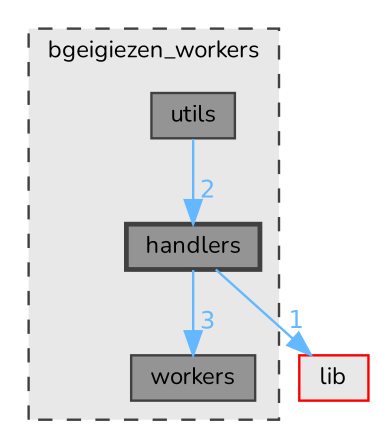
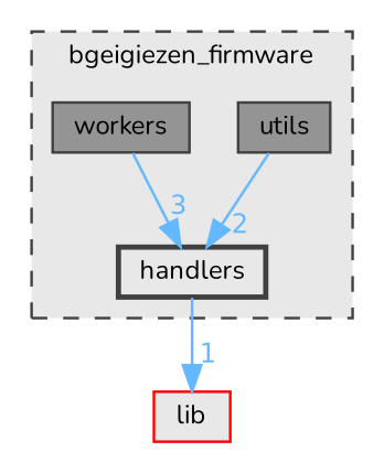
  digraph {
    compound=true
    fontname=Nunito
    node [color=grey25 fillcolor="#949494" fontname=Nunito fontsize=10 shape=box style=filled]
    edge [color=steelblue1 fontcolor=steelblue1 fontname=Nunito fontsize=10 labeldistance=1.5 labelfontname=Helvetica labelfontsize=10]
    n1 [height=0.2 label=utils width=0.4]
    n2 [height=0.2 label=workers width=0.4]
-   n3 [height=0.2 label=handlers style="filled,bold" width=0.4]
+   n3 [fillcolor="#e8e8e8" height=0.2 label=handlers style="filled,bold" width=0.4]
    n4 [color=red fillcolor="#e8e8e8" height=0.2 label=lib width=0.4]
    subgraph cluster_1 {
      bgcolor="#e8e8e8"
      fontsize=10
-     label=bgeigiezen_workers
+     label=bgeigiezen_firmware
      pencolor=grey25
      style="filled,dashed"
      n1
      n2
      n3
    }
    n1 -> n3 [headlabel=2]
-   n3 -> n2 [headlabel=3]
+   n2 -> n3 [headlabel=3]
    n3 -> n4 [headlabel=1]
  }
